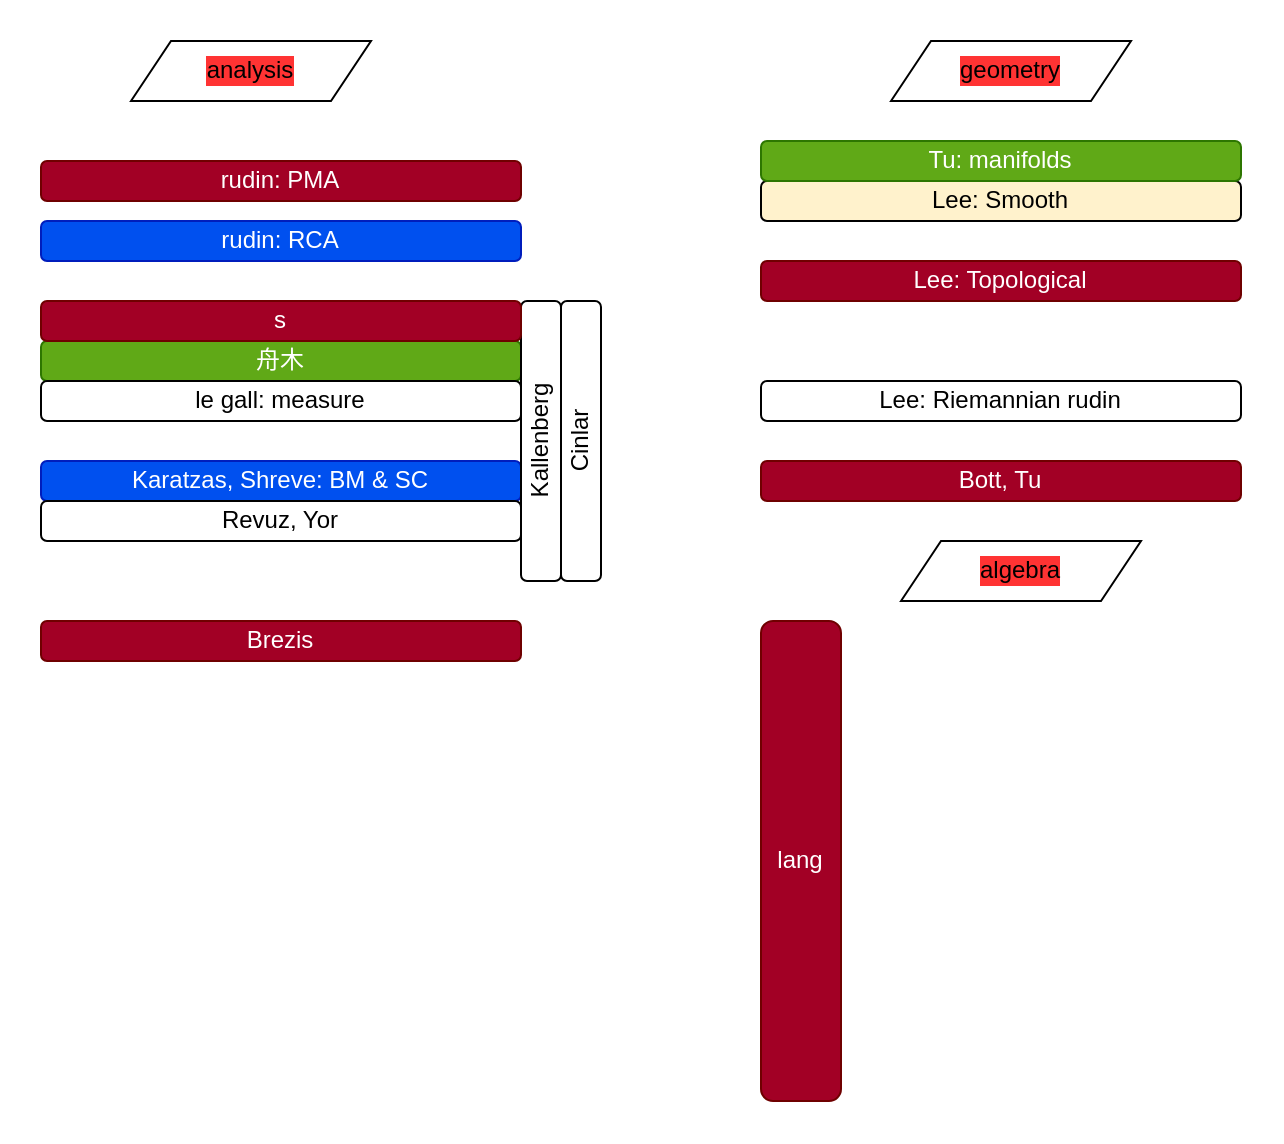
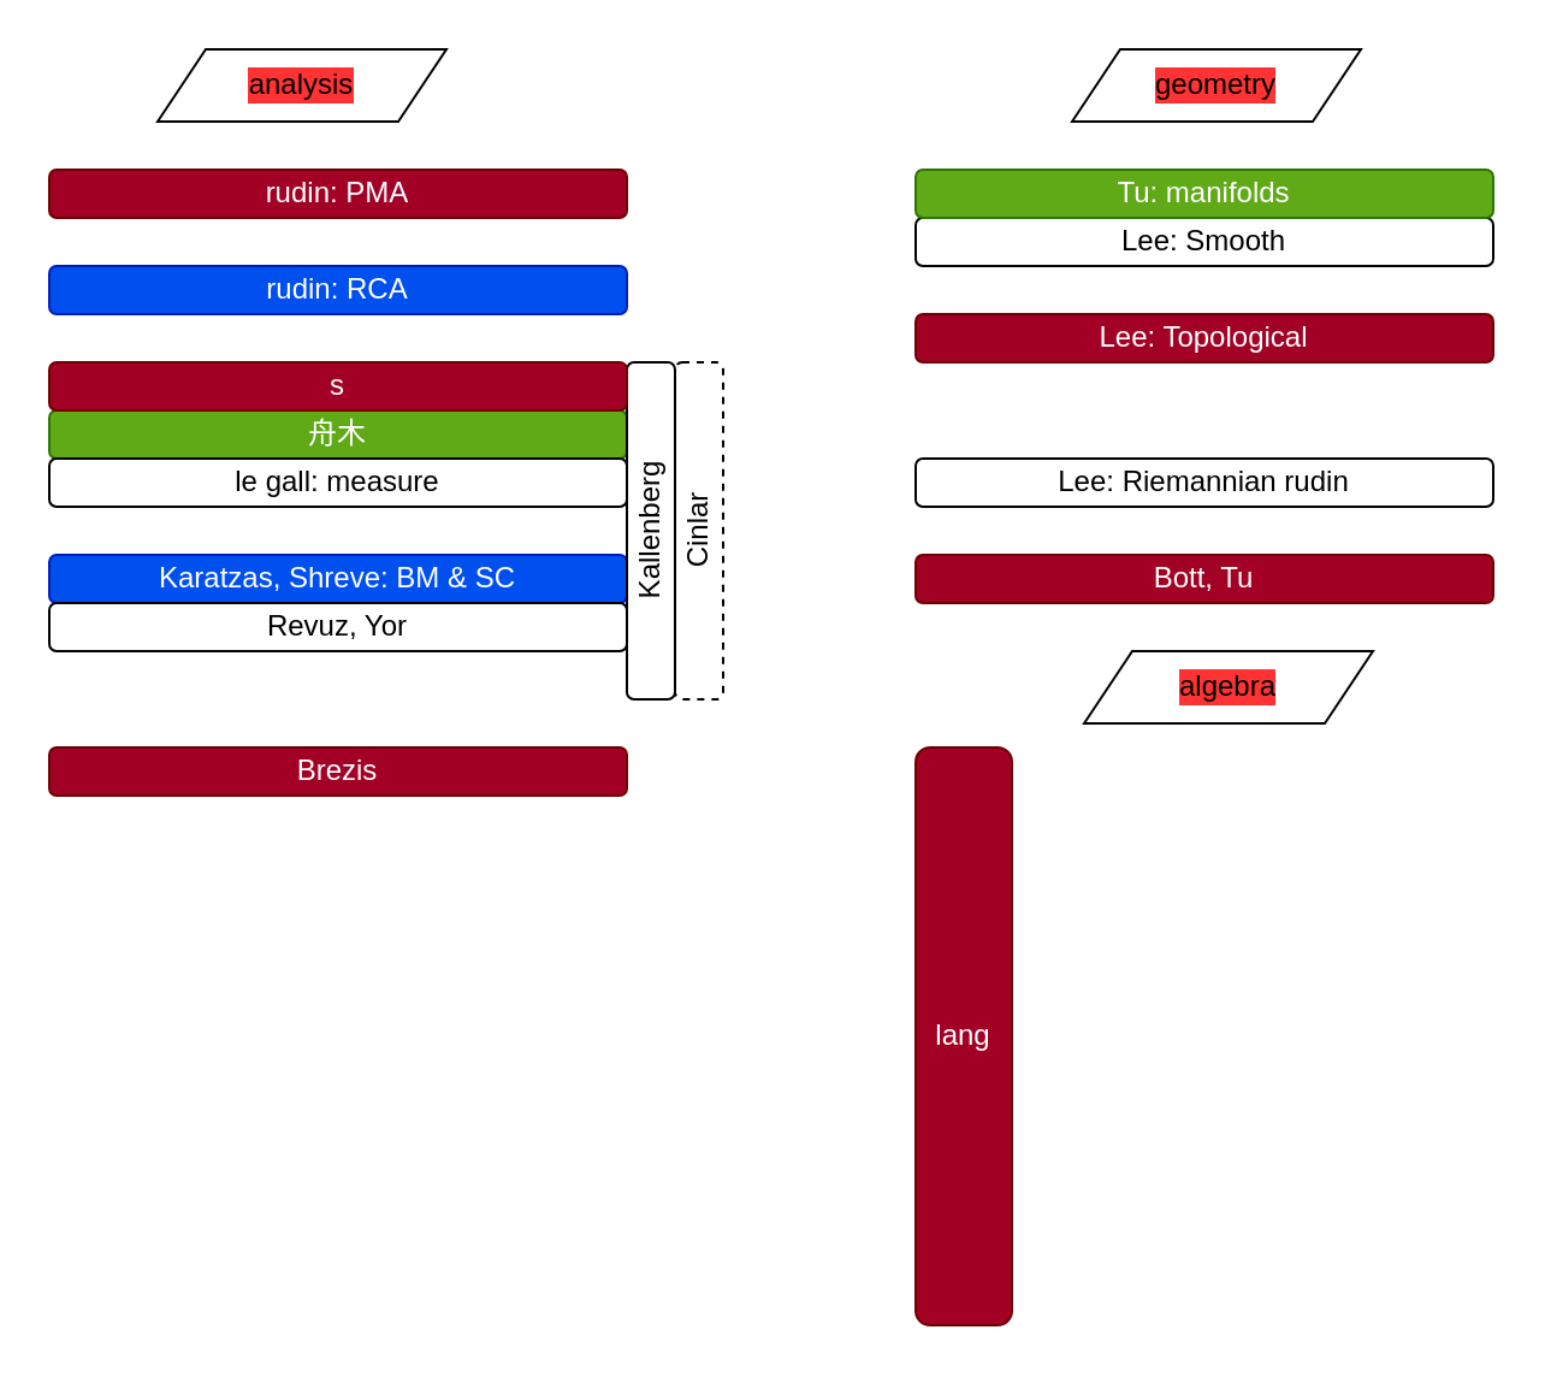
  <mxCell id="0" />
  <mxCell id="1" parent="0" />
- <mxCell id="2" value="rudin: PMA" style="rounded=1;whiteSpace=wrap;html=1;fillColor=#a20025;fontColor=#ffffff;strokeColor=#6F0000;" vertex="1" parent="1"><mxGeometry x="20" y="80" width="240" height="20" as="geometry" /></mxCell>
+ <mxCell id="2" value="rudin: PMA" style="rounded=1;whiteSpace=wrap;html=1;fillColor=#a20025;fontColor=#ffffff;strokeColor=#6F0000;" vertex="1" parent="1"><mxGeometry x="20" y="70" width="240" height="20" as="geometry" /></mxCell>
  <mxCell id="3" value="rudin: RCA" style="rounded=1;whiteSpace=wrap;html=1;fillColor=#0050ef;fontColor=#ffffff;strokeColor=#001DBC;" vertex="1" parent="1"><mxGeometry x="20" y="110" width="240" height="20" as="geometry" /></mxCell>
  <mxCell id="4" value="Karatzas, Shreve: BM &amp;amp; SC" style="rounded=1;whiteSpace=wrap;html=1;fillColor=#0050ef;fontColor=#ffffff;strokeColor=#001DBC;" vertex="1" parent="1"><mxGeometry x="20" y="230" width="240" height="20" as="geometry" /></mxCell>
  <mxCell id="5" value="Revuz, Yor" style="rounded=1;whiteSpace=wrap;html=1;" vertex="1" parent="1"><mxGeometry x="20" y="250" width="240" height="20" as="geometry" /></mxCell>
  <mxCell id="6" value="舟木" style="rounded=1;whiteSpace=wrap;html=1;fillColor=#60a917;fontColor=#ffffff;strokeColor=#2D7600;" vertex="1" parent="1"><mxGeometry x="20" y="170" width="240" height="20" as="geometry" /></mxCell>
  <mxCell id="7" value="le gall: measure" style="rounded=1;whiteSpace=wrap;html=1;" vertex="1" parent="1"><mxGeometry x="20" y="190" width="240" height="20" as="geometry" /></mxCell>
- <mxCell id="8" value="Lee: Smooth" style="rounded=1;whiteSpace=wrap;html=1;fillColor=#fff2cc;" vertex="1" parent="1"><mxGeometry x="380" y="90" width="240" height="20" as="geometry" /></mxCell>
+ <mxCell id="8" value="Lee: Smooth" style="rounded=1;whiteSpace=wrap;html=1;" vertex="1" parent="1"><mxGeometry x="380" y="90" width="240" height="20" as="geometry" /></mxCell>
  <mxCell id="9" value="Tu: manifolds" style="rounded=1;whiteSpace=wrap;html=1;fillColor=#60a917;fontColor=#ffffff;strokeColor=#2D7600;" vertex="1" parent="1"><mxGeometry x="380" y="70" width="240" height="20" as="geometry" /></mxCell>
  <mxCell id="10" value="Lee: Topological" style="rounded=1;whiteSpace=wrap;html=1;fillColor=#a20025;fontColor=#ffffff;strokeColor=#6F0000;" vertex="1" parent="1"><mxGeometry x="380" y="130" width="240" height="20" as="geometry" /></mxCell>
  <mxCell id="11" value="Lee: Riemannian rudin" style="rounded=1;whiteSpace=wrap;html=1;" vertex="1" parent="1"><mxGeometry x="380" y="190" width="240" height="20" as="geometry" /></mxCell>
  <mxCell id="12" value="Bott, Tu" style="rounded=1;whiteSpace=wrap;html=1;fillColor=#a20025;fontColor=#ffffff;strokeColor=#6F0000;" vertex="1" parent="1"><mxGeometry x="380" y="230" width="240" height="20" as="geometry" /></mxCell>
- <mxCell id="13" value="Cinlar" style="rounded=1;whiteSpace=wrap;html=1;horizontal=0;" vertex="1" parent="1"><mxGeometry x="280" y="150" width="20" height="140" as="geometry" /></mxCell>
+ <mxCell id="13" value="Cinlar" style="rounded=1;whiteSpace=wrap;html=1;horizontal=0;dashed=1;" vertex="1" parent="1"><mxGeometry x="280" y="150" width="20" height="140" as="geometry" /></mxCell>
  <mxCell id="14" value="Kallenberg" style="rounded=1;whiteSpace=wrap;html=1;horizontal=0;" vertex="1" parent="1"><mxGeometry x="260" y="150" width="20" height="140" as="geometry" /></mxCell>
  <mxCell id="15" value="Brezis" style="rounded=1;whiteSpace=wrap;html=1;fillColor=#a20025;fontColor=#ffffff;strokeColor=#6F0000;" vertex="1" parent="1"><mxGeometry x="20" y="310" width="240" height="20" as="geometry" /></mxCell>
  <mxCell id="16" value="analysis" style="shape=parallelogram;perimeter=parallelogramPerimeter;whiteSpace=wrap;html=1;fixedSize=1;labelBackgroundColor=#FF3333;" vertex="1" parent="1"><mxGeometry x="65" y="20" width="120" height="30" as="geometry" /></mxCell>
  <mxCell id="17" value="geometry" style="shape=parallelogram;perimeter=parallelogramPerimeter;whiteSpace=wrap;html=1;fixedSize=1;labelBackgroundColor=#FF3333;" vertex="1" parent="1"><mxGeometry x="445" y="20" width="120" height="30" as="geometry" /></mxCell>
  <mxCell id="18" value="algebra" style="shape=parallelogram;perimeter=parallelogramPerimeter;whiteSpace=wrap;html=1;fixedSize=1;labelBackgroundColor=#FF3333;" vertex="1" parent="1"><mxGeometry x="450" y="270" width="120" height="30" as="geometry" /></mxCell>
  <mxCell id="19" value="lang" style="rounded=1;whiteSpace=wrap;html=1;fillColor=#a20025;fontColor=#ffffff;strokeColor=#6F0000;" vertex="1" parent="1"><mxGeometry x="380" y="310" width="40" height="240" as="geometry" /></mxCell>
  <mxCell id="20" value="s" style="rounded=1;whiteSpace=wrap;html=1;fillColor=#a20025;fontColor=#ffffff;strokeColor=#6F0000;" vertex="1" parent="1"><mxGeometry x="20" y="150" width="240" height="20" as="geometry" /></mxCell>
